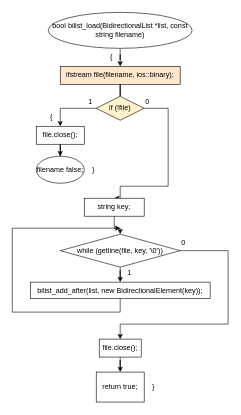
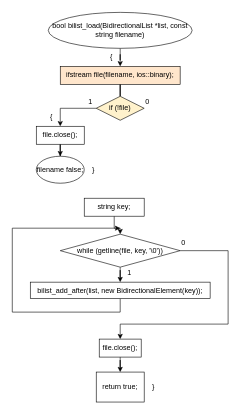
  <mxCell id="0" />
  <mxCell id="1" parent="0" />
  <mxCell id="2" value="" style="edgeStyle=orthogonalEdgeStyle;rounded=0;orthogonalLoop=1;jettySize=auto;html=1;" parent="1" source="3" target="5" edge="1"><mxGeometry relative="1" as="geometry" /></mxCell>
  <mxCell id="3" value="bool bilist_load(BidirectionalList *list, const string filename)" style="ellipse;whiteSpace=wrap;html=1;" parent="1" vertex="1"><mxGeometry x="80" y="20" width="240" height="60" as="geometry" /></mxCell>
  <mxCell id="4" value="" style="edgeStyle=orthogonalEdgeStyle;rounded=0;orthogonalLoop=1;jettySize=auto;html=1;endArrow=none;" parent="1" source="5" target="9" edge="1"><mxGeometry relative="1" as="geometry" /></mxCell>
  <mxCell id="5" value="ifstream file(filename, ios::binary);" style="whiteSpace=wrap;html=1;fillColor=#ffe6cc;" parent="1" vertex="1"><mxGeometry x="100" y="110" width="200" height="30" as="geometry" /></mxCell>
  <mxCell id="6" value="{" style="text;html=1;align=center;verticalAlign=middle;resizable=0;points=[];autosize=1;strokeColor=none;fillColor=none;" parent="1" vertex="1"><mxGeometry x="170" y="80" width="30" height="30" as="geometry" /></mxCell>
  <mxCell id="7" style="edgeStyle=orthogonalEdgeStyle;rounded=0;orthogonalLoop=1;jettySize=auto;html=1;entryX=0.5;entryY=0;entryDx=0;entryDy=0;" parent="1" source="9" target="11" edge="1"><mxGeometry relative="1" as="geometry" /></mxCell>
- <mxCell id="8" value="" style="edgeStyle=orthogonalEdgeStyle;rounded=0;orthogonalLoop=1;jettySize=auto;html=1;entryX=0.5;entryY=0;entryDx=0;entryDy=0;" parent="1" source="9" target="17" edge="1"><mxGeometry relative="1" as="geometry"><Array as="points"><mxPoint x="280" y="180" /><mxPoint x="280" y="310" /><mxPoint x="200" y="310" /></Array></mxGeometry></mxCell>
  <mxCell id="9" value="if (!file)" style="rhombus;whiteSpace=wrap;html=1;fillColor=#fff2cc;" parent="1" vertex="1"><mxGeometry x="160" y="160" width="80" height="40" as="geometry" /></mxCell>
  <mxCell id="10" value="" style="edgeStyle=orthogonalEdgeStyle;rounded=0;orthogonalLoop=1;jettySize=auto;html=1;" parent="1" source="11" target="14" edge="1"><mxGeometry relative="1" as="geometry" /></mxCell>
  <mxCell id="11" value="file.close();" style="whiteSpace=wrap;html=1;" parent="1" vertex="1"><mxGeometry x="60" y="210" width="80" height="30" as="geometry" /></mxCell>
  <mxCell id="12" value="{" style="text;html=1;align=center;verticalAlign=middle;resizable=0;points=[];autosize=1;strokeColor=none;fillColor=none;" parent="1" vertex="1"><mxGeometry x="70" y="180" width="30" height="30" as="geometry" /></mxCell>
  <mxCell id="13" value="1" style="text;html=1;align=center;verticalAlign=middle;resizable=0;points=[];autosize=1;strokeColor=none;fillColor=none;" parent="1" vertex="1"><mxGeometry x="135" y="155" width="30" height="30" as="geometry" /></mxCell>
  <mxCell id="14" value="filename false;" style="ellipse;whiteSpace=wrap;html=1;" parent="1" vertex="1"><mxGeometry x="60" y="260" width="80" height="45" as="geometry" /></mxCell>
  <mxCell id="15" value="}" style="text;html=1;align=center;verticalAlign=middle;resizable=0;points=[];autosize=1;strokeColor=none;fillColor=none;" parent="1" vertex="1"><mxGeometry x="140" y="267.5" width="30" height="30" as="geometry" /></mxCell>
  <mxCell id="16" value="" style="edgeStyle=orthogonalEdgeStyle;rounded=0;orthogonalLoop=1;jettySize=auto;html=1;" parent="1" source="17" target="21" edge="1"><mxGeometry relative="1" as="geometry" /></mxCell>
  <mxCell id="17" value="string key;" style="whiteSpace=wrap;html=1;" parent="1" vertex="1"><mxGeometry x="140" y="330" width="100" height="30" as="geometry" /></mxCell>
  <mxCell id="18" value="0" style="text;html=1;align=center;verticalAlign=middle;resizable=0;points=[];autosize=1;strokeColor=none;fillColor=none;" parent="1" vertex="1"><mxGeometry x="230" y="155" width="30" height="30" as="geometry" /></mxCell>
  <mxCell id="19" value="" style="edgeStyle=orthogonalEdgeStyle;rounded=0;orthogonalLoop=1;jettySize=auto;html=1;" parent="1" source="21" target="23" edge="1"><mxGeometry relative="1" as="geometry" /></mxCell>
  <mxCell id="20" style="edgeStyle=orthogonalEdgeStyle;rounded=0;orthogonalLoop=1;jettySize=auto;html=1;entryX=0.5;entryY=0;entryDx=0;entryDy=0;" parent="1" source="21" target="26" edge="1"><mxGeometry relative="1" as="geometry"><Array as="points"><mxPoint x="380" y="418" /><mxPoint x="380" y="540" /><mxPoint x="200" y="540" /></Array></mxGeometry></mxCell>
  <mxCell id="21" value="while (getline(file, key, '\0'))" style="rhombus;whiteSpace=wrap;html=1;" parent="1" vertex="1"><mxGeometry x="100" y="390" width="200" height="55" as="geometry" /></mxCell>
  <mxCell id="22" style="edgeStyle=orthogonalEdgeStyle;rounded=0;orthogonalLoop=1;jettySize=auto;html=1;" parent="1" source="23" edge="1"><mxGeometry relative="1" as="geometry"><mxPoint x="200" y="380" as="targetPoint" /><Array as="points"><mxPoint x="200" y="520" /><mxPoint x="20" y="520" /><mxPoint x="20" y="380" /></Array></mxGeometry></mxCell>
  <mxCell id="23" value="bilist_add_after(list, new BidirectionalElement(key));" style="whiteSpace=wrap;html=1;" parent="1" vertex="1"><mxGeometry x="50" y="470" width="300" height="27.5" as="geometry" /></mxCell>
  <mxCell id="24" value="1" style="text;html=1;align=center;verticalAlign=middle;resizable=0;points=[];autosize=1;strokeColor=none;fillColor=none;" parent="1" vertex="1"><mxGeometry x="200" y="440" width="30" height="30" as="geometry" /></mxCell>
  <mxCell id="25" value="" style="edgeStyle=orthogonalEdgeStyle;rounded=0;orthogonalLoop=1;jettySize=auto;html=1;" parent="1" source="26" target="28" edge="1"><mxGeometry relative="1" as="geometry" /></mxCell>
  <mxCell id="26" value="file.close();" style="whiteSpace=wrap;html=1;" parent="1" vertex="1"><mxGeometry x="165" y="565" width="70" height="30" as="geometry" /></mxCell>
  <mxCell id="27" value="0" style="text;html=1;align=center;verticalAlign=middle;resizable=0;points=[];autosize=1;strokeColor=none;fillColor=none;" parent="1" vertex="1"><mxGeometry x="290" y="390" width="30" height="30" as="geometry" /></mxCell>
  <mxCell id="28" value="return true;" style="whiteSpace=wrap;html=1;rounded=0;" parent="1" vertex="1"><mxGeometry x="160" y="620" width="80" height="50" as="geometry" /></mxCell>
  <mxCell id="29" value="}" style="text;html=1;align=center;verticalAlign=middle;resizable=0;points=[];autosize=1;strokeColor=none;fillColor=none;" parent="1" vertex="1"><mxGeometry x="240" y="630" width="30" height="30" as="geometry" /></mxCell>
